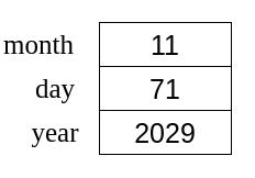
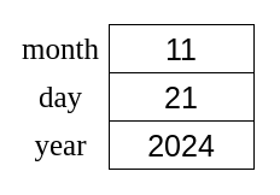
  <mxCell id="0" />
  <mxCell id="1" parent="0" />
  <mxCell id="2" value="" style="rounded=0;whiteSpace=wrap;html=1;fillColor=none;" vertex="1" parent="1"><mxGeometry x="90" y="20" width="120" height="120" as="geometry" /></mxCell>
  <mxCell id="3" value="&lt;font style=&quot;font-size: 25px;&quot;&gt;11&lt;/font&gt;" style="rounded=0;whiteSpace=wrap;html=1;fillColor=none;" vertex="1" parent="1"><mxGeometry x="90" y="20" width="120" height="40" as="geometry" /></mxCell>
- <mxCell id="4" value="&lt;font style=&quot;font-size: 25px;&quot;&gt;71&lt;/font&gt;" style="rounded=0;whiteSpace=wrap;html=1;fillColor=none;" vertex="1" parent="1"><mxGeometry x="90" y="60" width="120" height="40" as="geometry" /></mxCell>
- <mxCell id="5" value="&lt;font style=&quot;font-size: 25px;&quot;&gt;2029&lt;/font&gt;" style="rounded=0;whiteSpace=wrap;html=1;fillColor=none;" vertex="1" parent="1"><mxGeometry x="90" y="100" width="120" height="40" as="geometry" /></mxCell>
- <mxCell id="6" value="&lt;font style=&quot;font-size: 25px;&quot; face=&quot;Times New Roman&quot;&gt;month&lt;/font&gt;" style="text;html=1;strokeColor=none;fillColor=none;align=center;verticalAlign=middle;whiteSpace=wrap;rounded=0;" vertex="1" parent="1"><mxGeometry x="5" y="25" width="60" height="30" as="geometry" /></mxCell>
+ <mxCell id="4" value="&lt;font style=&quot;font-size: 25px;&quot;&gt;21&lt;/font&gt;" style="rounded=0;whiteSpace=wrap;html=1;fillColor=none;" vertex="1" parent="1"><mxGeometry x="90" y="60" width="120" height="40" as="geometry" /></mxCell>
+ <mxCell id="5" value="&lt;font style=&quot;font-size: 25px;&quot;&gt;2024&lt;/font&gt;" style="rounded=0;whiteSpace=wrap;html=1;fillColor=none;" vertex="1" parent="1"><mxGeometry x="90" y="100" width="120" height="40" as="geometry" /></mxCell>
+ <mxCell id="6" value="&lt;font style=&quot;font-size: 25px;&quot; face=&quot;Times New Roman&quot;&gt;month&lt;/font&gt;" style="text;html=1;strokeColor=none;fillColor=none;align=center;verticalAlign=middle;whiteSpace=wrap;rounded=0;" vertex="1" parent="1"><mxGeometry x="20" y="25" width="60" height="30" as="geometry" /></mxCell>
  <mxCell id="7" value="&lt;font style=&quot;font-size: 25px;&quot; face=&quot;Times New Roman&quot;&gt;day&lt;/font&gt;" style="text;html=1;strokeColor=none;fillColor=none;align=center;verticalAlign=middle;whiteSpace=wrap;rounded=0;" vertex="1" parent="1"><mxGeometry x="20" y="65" width="60" height="30" as="geometry" /></mxCell>
  <mxCell id="8" value="&lt;font style=&quot;font-size: 25px;&quot; face=&quot;Times New Roman&quot;&gt;year&lt;/font&gt;" style="text;html=1;strokeColor=none;fillColor=none;align=center;verticalAlign=middle;whiteSpace=wrap;rounded=0;" vertex="1" parent="1"><mxGeometry x="20" y="105" width="60" height="30" as="geometry" /></mxCell>
